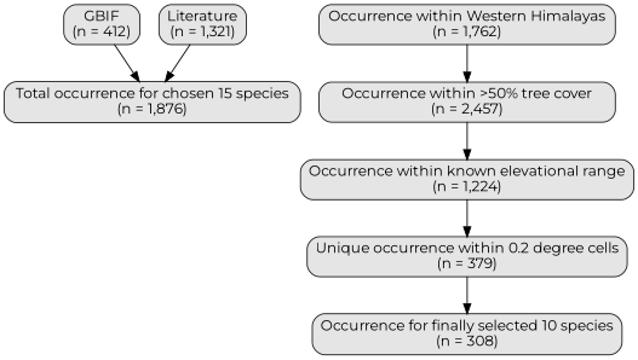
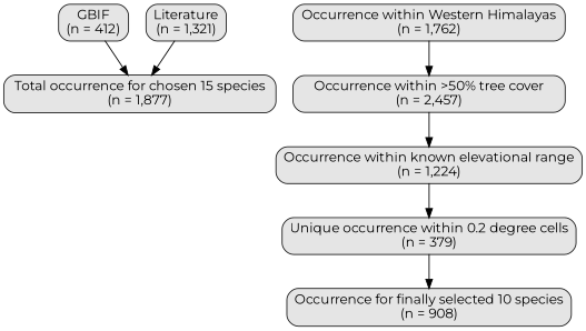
  digraph {
    fontname=Montserrat
    node [color=grey10 fillcolor=grey90 fontname=Montserrat shape=Mrecord style=filled]
    edge [fontname=Montserrat]
    n1 [label="GBIF\n(n = 412)" width=1]
-   n2 [label="Total occurrence for chosen 15 species\n(n = 1,876)" width=4]
+   n2 [label="Total occurrence for chosen 15 species\n(n = 1,877)" width=4]
    n3 [label="Literature\n(n = 1,321)" width=1]
    n4 [label="Occurrence within Western Himalayas\n(n = 1,762)" width=4]
    n5 [label="Occurrence within \>50% tree cover\n(n = 2,457)" width=4]
    n6 [label="Occurrence within known elevational range\n(n = 1,224)" width=4]
    n7 [label="Unique occurrence within 0.2 degree cells\n(n = 379)" width=4]
-   n8 [label="Occurrence for finally selected 10 species\n(n = 308)" width=4]
+   n8 [label="Occurrence for finally selected 10 species\n(n = 908)" width=4]
    n1 -> n2
    n3 -> n2
    n4 -> n5
    n5 -> n6
    n6 -> n7
    n7 -> n8
  }
